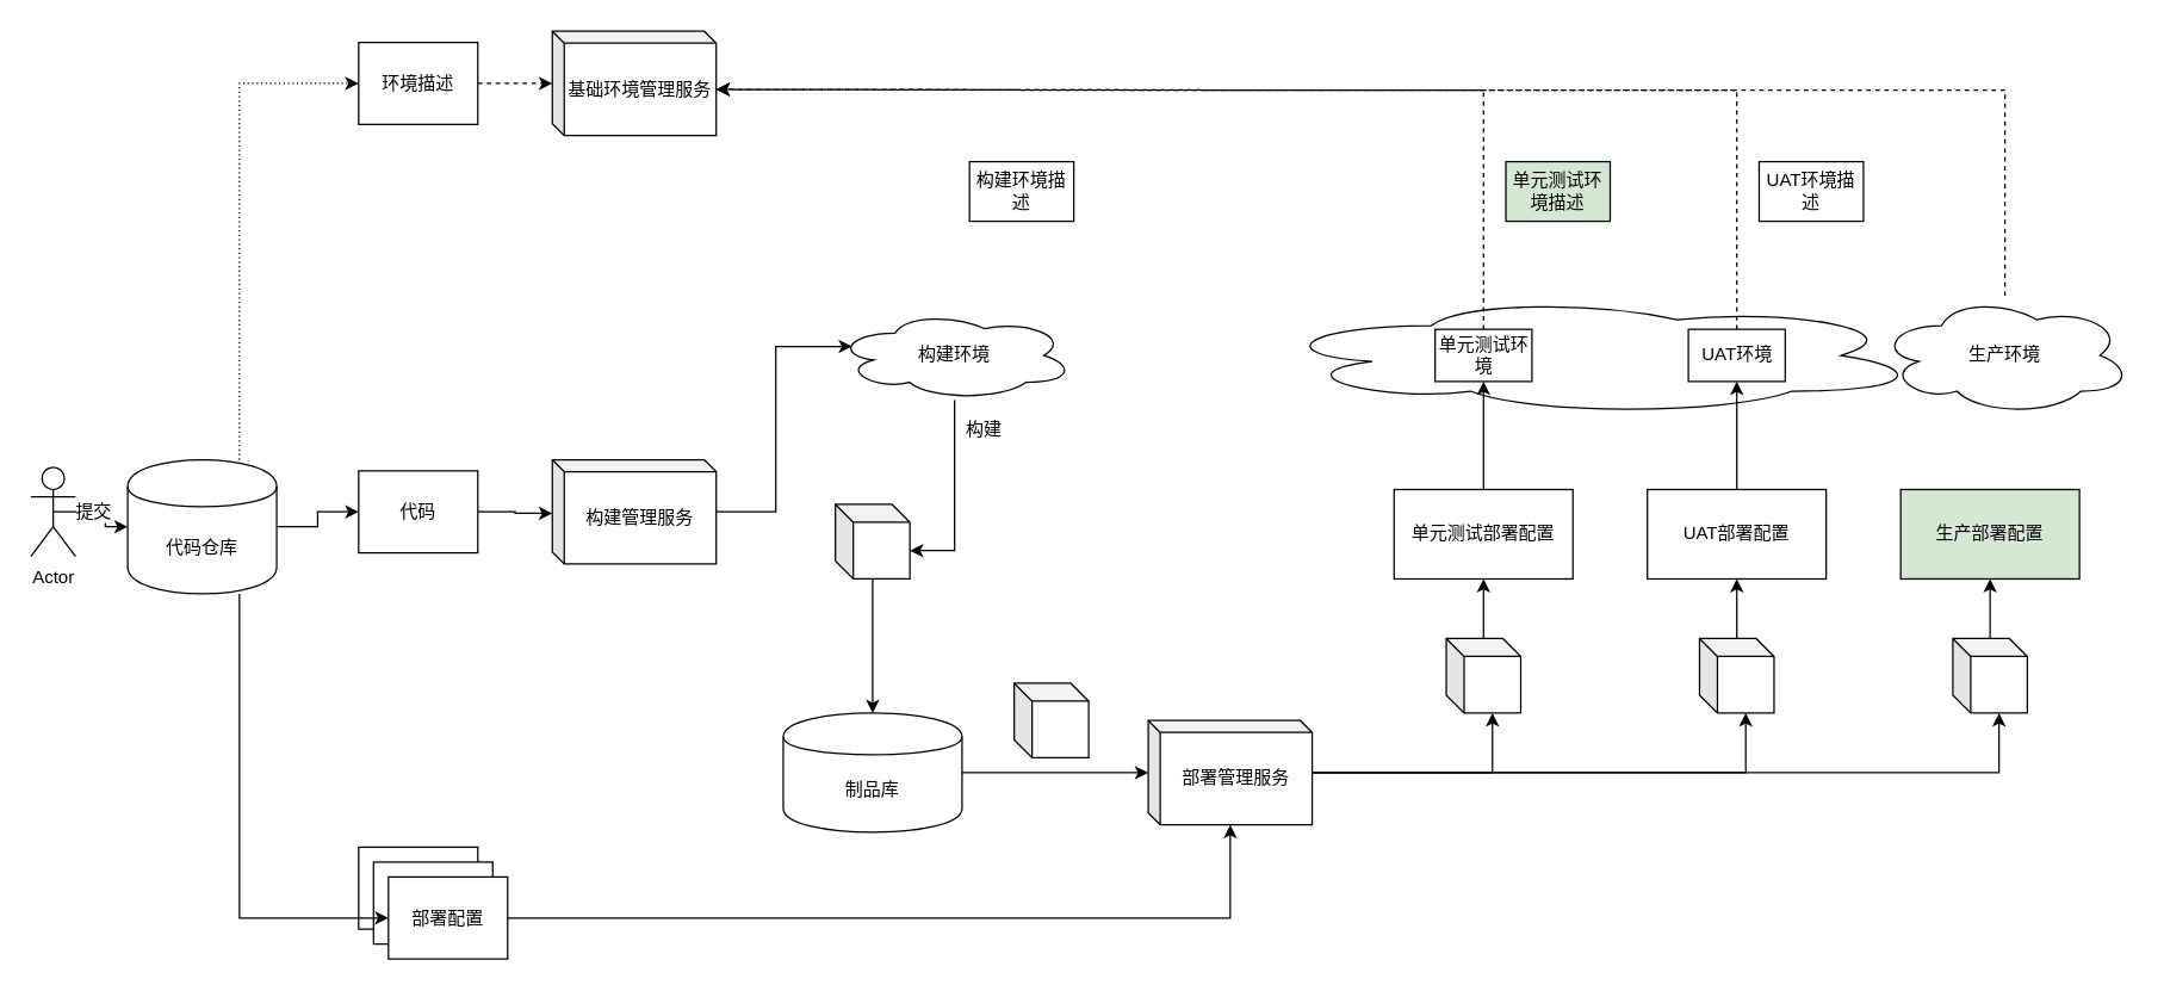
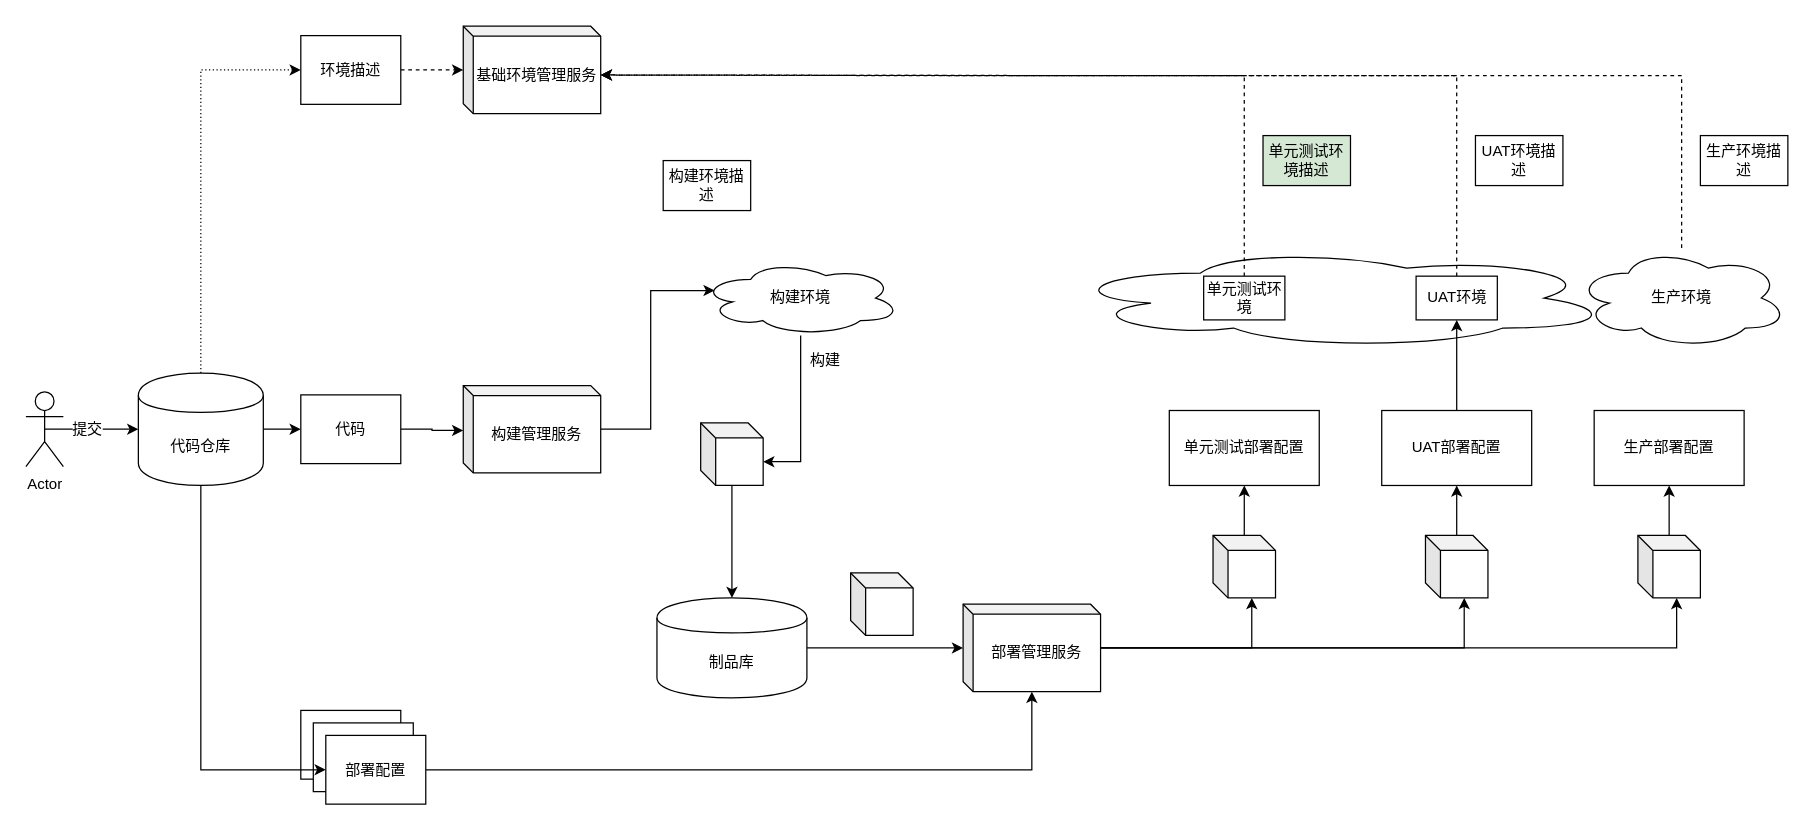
  <mxCell id="0" />
  <mxCell id="1" parent="0" />
  <mxCell id="2" style="edgeStyle=orthogonalEdgeStyle;rounded=0;orthogonalLoop=1;jettySize=auto;html=1;" edge="1" parent="1" source="4" target="9"><mxGeometry relative="1" as="geometry" /></mxCell>
  <mxCell id="3" style="edgeStyle=orthogonalEdgeStyle;rounded=0;orthogonalLoop=1;jettySize=auto;html=1;entryX=0;entryY=0.5;entryDx=0;entryDy=0;dashed=1;dashPattern=1 2;" edge="1" parent="1" source="4" target="48"><mxGeometry relative="1" as="geometry"><Array as="points"><mxPoint x="160" y="56" /></Array></mxGeometry></mxCell>
- <mxCell id="4" value="代码仓库" style="shape=cylinder;whiteSpace=wrap;html=1;boundedLbl=1;backgroundOutline=1;" vertex="1" parent="1"><mxGeometry x="85" y="308" width="100" height="90" as="geometry" /></mxCell>
+ <mxCell id="4" value="代码仓库" style="shape=cylinder;whiteSpace=wrap;html=1;boundedLbl=1;backgroundOutline=1;" vertex="1" parent="1"><mxGeometry x="110" y="298" width="100" height="90" as="geometry" /></mxCell>
  <mxCell id="5" style="edgeStyle=orthogonalEdgeStyle;rounded=0;orthogonalLoop=1;jettySize=auto;html=1;exitX=0.5;exitY=0.5;exitDx=0;exitDy=0;exitPerimeter=0;entryX=0;entryY=0.5;entryDx=0;entryDy=0;" edge="1" parent="1" source="7" target="4"><mxGeometry relative="1" as="geometry" /></mxCell>
  <mxCell id="6" value="提交" style="text;html=1;align=center;verticalAlign=middle;resizable=0;points=[];labelBackgroundColor=#ffffff;" vertex="1" connectable="0" parent="5"><mxGeometry x="-0.125" y="1" relative="1" as="geometry"><mxPoint as="offset" /></mxGeometry></mxCell>
  <mxCell id="7" value="Actor" style="shape=umlActor;verticalLabelPosition=bottom;labelBackgroundColor=#ffffff;verticalAlign=top;html=1;outlineConnect=0;" vertex="1" parent="1"><mxGeometry x="20" y="313" width="30" height="60" as="geometry" /></mxCell>
  <mxCell id="8" style="edgeStyle=orthogonalEdgeStyle;rounded=0;orthogonalLoop=1;jettySize=auto;html=1;entryX=0;entryY=0;entryDx=0;entryDy=36;entryPerimeter=0;" edge="1" parent="1" source="9" target="11"><mxGeometry relative="1" as="geometry"><mxPoint x="370" y="343" as="targetPoint" /></mxGeometry></mxCell>
  <mxCell id="9" value="代码" style="rounded=0;whiteSpace=wrap;html=1;" vertex="1" parent="1"><mxGeometry x="240" y="315.5" width="80" height="55" as="geometry" /></mxCell>
  <mxCell id="10" style="edgeStyle=orthogonalEdgeStyle;rounded=0;orthogonalLoop=1;jettySize=auto;html=1;entryX=0.07;entryY=0.4;entryDx=0;entryDy=0;entryPerimeter=0;" edge="1" parent="1" source="11" target="13"><mxGeometry relative="1" as="geometry"><Array as="points"><mxPoint x="520" y="343" /><mxPoint x="520" y="232" /></Array></mxGeometry></mxCell>
  <mxCell id="11" value="构建管理服务" style="shape=cube;whiteSpace=wrap;html=1;boundedLbl=1;backgroundOutline=1;darkOpacity=0.05;darkOpacity2=0.1;size=8;" vertex="1" parent="1"><mxGeometry x="370" y="308" width="110" height="70" as="geometry" /></mxCell>
  <mxCell id="12" style="edgeStyle=orthogonalEdgeStyle;rounded=0;orthogonalLoop=1;jettySize=auto;html=1;entryX=0;entryY=0;entryDx=50;entryDy=31;entryPerimeter=0;" edge="1" parent="1" source="13" target="15"><mxGeometry relative="1" as="geometry" /></mxCell>
  <mxCell id="13" value="构建环境" style="ellipse;shape=cloud;whiteSpace=wrap;html=1;" vertex="1" parent="1"><mxGeometry x="560" y="208" width="160" height="60" as="geometry" /></mxCell>
  <mxCell id="14" style="edgeStyle=orthogonalEdgeStyle;rounded=0;orthogonalLoop=1;jettySize=auto;html=1;entryX=0.5;entryY=0;entryDx=0;entryDy=0;" edge="1" parent="1" source="15" target="18"><mxGeometry relative="1" as="geometry" /></mxCell>
  <mxCell id="15" value="" style="shape=cube;whiteSpace=wrap;html=1;boundedLbl=1;backgroundOutline=1;darkOpacity=0.05;darkOpacity2=0.1;size=12;" vertex="1" parent="1"><mxGeometry x="560" y="338" width="50" height="50" as="geometry" /></mxCell>
  <mxCell id="16" value="构建" style="text;html=1;strokeColor=none;fillColor=none;align=center;verticalAlign=middle;whiteSpace=wrap;rounded=0;" vertex="1" parent="1"><mxGeometry x="640" y="278" width="40" height="20" as="geometry" /></mxCell>
  <mxCell id="17" style="edgeStyle=orthogonalEdgeStyle;rounded=0;orthogonalLoop=1;jettySize=auto;html=1;" edge="1" parent="1" source="18" target="27"><mxGeometry relative="1" as="geometry" /></mxCell>
  <mxCell id="18" value="制品库" style="shape=cylinder;whiteSpace=wrap;html=1;boundedLbl=1;backgroundOutline=1;" vertex="1" parent="1"><mxGeometry x="525" y="478" width="120" height="80" as="geometry" /></mxCell>
  <mxCell id="19" value="部署配置" style="rounded=0;whiteSpace=wrap;html=1;" vertex="1" parent="1"><mxGeometry x="240" y="568" width="80" height="55" as="geometry" /></mxCell>
  <mxCell id="20" value="部署配置" style="rounded=0;whiteSpace=wrap;html=1;" vertex="1" parent="1"><mxGeometry x="250" y="578" width="80" height="55" as="geometry" /></mxCell>
  <mxCell id="21" style="edgeStyle=orthogonalEdgeStyle;rounded=0;orthogonalLoop=1;jettySize=auto;html=1;" edge="1" parent="1" source="22" target="27"><mxGeometry relative="1" as="geometry" /></mxCell>
  <mxCell id="22" value="部署配置" style="rounded=0;whiteSpace=wrap;html=1;" vertex="1" parent="1"><mxGeometry x="260" y="588" width="80" height="55" as="geometry" /></mxCell>
  <mxCell id="23" style="edgeStyle=orthogonalEdgeStyle;rounded=0;orthogonalLoop=1;jettySize=auto;html=1;entryX=0;entryY=0.5;entryDx=0;entryDy=0;" edge="1" parent="1" source="4" target="22"><mxGeometry relative="1" as="geometry"><Array as="points"><mxPoint x="160" y="616" /></Array></mxGeometry></mxCell>
  <mxCell id="24" style="edgeStyle=orthogonalEdgeStyle;rounded=0;orthogonalLoop=1;jettySize=auto;html=1;entryX=0;entryY=0;entryDx=31;entryDy=50;entryPerimeter=0;" edge="1" parent="1" source="27" target="30"><mxGeometry relative="1" as="geometry" /></mxCell>
  <mxCell id="25" style="edgeStyle=orthogonalEdgeStyle;rounded=0;orthogonalLoop=1;jettySize=auto;html=1;entryX=0;entryY=0;entryDx=31;entryDy=50;entryPerimeter=0;" edge="1" parent="1" source="27" target="32"><mxGeometry relative="1" as="geometry" /></mxCell>
  <mxCell id="26" style="edgeStyle=orthogonalEdgeStyle;rounded=0;orthogonalLoop=1;jettySize=auto;html=1;entryX=0;entryY=0;entryDx=31;entryDy=50;entryPerimeter=0;" edge="1" parent="1" source="27" target="34"><mxGeometry relative="1" as="geometry" /></mxCell>
  <mxCell id="27" value="部署管理服务" style="shape=cube;whiteSpace=wrap;html=1;boundedLbl=1;backgroundOutline=1;darkOpacity=0.05;darkOpacity2=0.1;size=8;" vertex="1" parent="1"><mxGeometry x="770" y="483" width="110" height="70" as="geometry" /></mxCell>
  <mxCell id="28" value="" style="shape=cube;whiteSpace=wrap;html=1;boundedLbl=1;backgroundOutline=1;darkOpacity=0.05;darkOpacity2=0.1;size=12;" vertex="1" parent="1"><mxGeometry x="680" y="458" width="50" height="50" as="geometry" /></mxCell>
  <mxCell id="29" style="edgeStyle=orthogonalEdgeStyle;rounded=0;orthogonalLoop=1;jettySize=auto;html=1;" edge="1" parent="1" source="30" target="35"><mxGeometry relative="1" as="geometry" /></mxCell>
  <mxCell id="30" value="" style="shape=cube;whiteSpace=wrap;html=1;boundedLbl=1;backgroundOutline=1;darkOpacity=0.05;darkOpacity2=0.1;size=12;" vertex="1" parent="1"><mxGeometry x="970" y="428" width="50" height="50" as="geometry" /></mxCell>
  <mxCell id="31" style="edgeStyle=orthogonalEdgeStyle;rounded=0;orthogonalLoop=1;jettySize=auto;html=1;entryX=0.5;entryY=1;entryDx=0;entryDy=0;" edge="1" parent="1" source="32" target="36"><mxGeometry relative="1" as="geometry" /></mxCell>
  <mxCell id="32" value="" style="shape=cube;whiteSpace=wrap;html=1;boundedLbl=1;backgroundOutline=1;darkOpacity=0.05;darkOpacity2=0.1;size=12;" vertex="1" parent="1"><mxGeometry x="1140" y="428" width="50" height="50" as="geometry" /></mxCell>
  <mxCell id="33" style="edgeStyle=orthogonalEdgeStyle;rounded=0;orthogonalLoop=1;jettySize=auto;html=1;" edge="1" parent="1" source="34" target="37"><mxGeometry relative="1" as="geometry" /></mxCell>
  <mxCell id="34" value="" style="shape=cube;whiteSpace=wrap;html=1;boundedLbl=1;backgroundOutline=1;darkOpacity=0.05;darkOpacity2=0.1;size=12;" vertex="1" parent="1"><mxGeometry x="1310" y="428" width="50" height="50" as="geometry" /></mxCell>
  <mxCell id="35" value="单元测试部署配置" style="rounded=0;whiteSpace=wrap;html=1;" vertex="1" parent="1"><mxGeometry x="935" y="328" width="120" height="60" as="geometry" /></mxCell>
  <mxCell id="36" value="UAT部署配置" style="rounded=0;whiteSpace=wrap;html=1;" vertex="1" parent="1"><mxGeometry x="1105" y="328" width="120" height="60" as="geometry" /></mxCell>
- <mxCell id="37" value="生产部署配置" style="rounded=0;whiteSpace=wrap;html=1;fillColor=#d5e8d4;" vertex="1" parent="1"><mxGeometry x="1275" y="328" width="120" height="60" as="geometry" /></mxCell>
+ <mxCell id="37" value="生产部署配置" style="rounded=0;whiteSpace=wrap;html=1;" vertex="1" parent="1"><mxGeometry x="1275" y="328" width="120" height="60" as="geometry" /></mxCell>
  <mxCell id="38" value="" style="ellipse;shape=cloud;whiteSpace=wrap;html=1;" vertex="1" parent="1"><mxGeometry x="850" y="198" width="440" height="80" as="geometry" /></mxCell>
  <mxCell id="39" style="edgeStyle=orthogonalEdgeStyle;rounded=0;orthogonalLoop=1;jettySize=auto;html=1;entryX=0;entryY=0;entryDx=110;entryDy=39;entryPerimeter=0;dashed=1;" edge="1" parent="1" source="40" target="49"><mxGeometry relative="1" as="geometry"><Array as="points"><mxPoint x="1345" y="60" /><mxPoint x="870" y="60" /></Array></mxGeometry></mxCell>
  <mxCell id="40" value="生产环境" style="ellipse;shape=cloud;whiteSpace=wrap;html=1;" vertex="1" parent="1"><mxGeometry x="1260" y="198" width="170" height="80" as="geometry" /></mxCell>
  <mxCell id="41" style="edgeStyle=orthogonalEdgeStyle;rounded=0;orthogonalLoop=1;jettySize=auto;html=1;entryX=0;entryY=0;entryDx=110;entryDy=39;entryPerimeter=0;dashed=1;" edge="1" parent="1" source="42" target="49"><mxGeometry relative="1" as="geometry"><Array as="points"><mxPoint x="995" y="60" /><mxPoint x="721" y="60" /></Array></mxGeometry></mxCell>
  <mxCell id="42" value="单元测试环境" style="rounded=0;whiteSpace=wrap;html=1;" vertex="1" parent="1"><mxGeometry x="962.5" y="220.5" width="65" height="35" as="geometry" /></mxCell>
  <mxCell id="43" style="edgeStyle=orthogonalEdgeStyle;rounded=0;orthogonalLoop=1;jettySize=auto;html=1;entryX=0;entryY=0;entryDx=110;entryDy=39;entryPerimeter=0;dashed=1;" edge="1" parent="1" source="44" target="49"><mxGeometry relative="1" as="geometry"><Array as="points"><mxPoint x="1165" y="60" /><mxPoint x="806" y="60" /></Array></mxGeometry></mxCell>
  <mxCell id="44" value="UAT环境" style="rounded=0;whiteSpace=wrap;html=1;" vertex="1" parent="1"><mxGeometry x="1132.5" y="220.5" width="65" height="35" as="geometry" /></mxCell>
- <mxCell id="45" style="edgeStyle=orthogonalEdgeStyle;rounded=0;orthogonalLoop=1;jettySize=auto;html=1;" edge="1" parent="1" source="35" target="42"><mxGeometry relative="1" as="geometry" /></mxCell>
  <mxCell id="46" style="edgeStyle=orthogonalEdgeStyle;rounded=0;orthogonalLoop=1;jettySize=auto;html=1;" edge="1" parent="1" source="36" target="44"><mxGeometry relative="1" as="geometry" /></mxCell>
  <mxCell id="47" style="edgeStyle=orthogonalEdgeStyle;rounded=0;orthogonalLoop=1;jettySize=auto;html=1;dashed=1;" edge="1" parent="1" source="48" target="49"><mxGeometry relative="1" as="geometry" /></mxCell>
  <mxCell id="48" value="环境描述" style="rounded=0;whiteSpace=wrap;html=1;" vertex="1" parent="1"><mxGeometry x="240" y="28" width="80" height="55" as="geometry" /></mxCell>
  <mxCell id="49" value="基础环境管理服务" style="shape=cube;whiteSpace=wrap;html=1;boundedLbl=1;backgroundOutline=1;darkOpacity=0.05;darkOpacity2=0.1;size=8;" vertex="1" parent="1"><mxGeometry x="370" y="20.5" width="110" height="70" as="geometry" /></mxCell>
- <mxCell id="50" value="构建环境描述" style="rounded=0;whiteSpace=wrap;html=1;" vertex="1" parent="1"><mxGeometry x="650" y="108" width="70" height="40" as="geometry" /></mxCell>
+ <mxCell id="50" value="构建环境描述" style="rounded=0;whiteSpace=wrap;html=1;" vertex="1" parent="1"><mxGeometry x="530" y="128" width="70" height="40" as="geometry" /></mxCell>
  <mxCell id="51" value="单元测试环境描述" style="rounded=0;whiteSpace=wrap;html=1;fillColor=#d5e8d4;" vertex="1" parent="1"><mxGeometry x="1010" y="108" width="70" height="40" as="geometry" /></mxCell>
  <mxCell id="52" value="UAT环境描述" style="rounded=0;whiteSpace=wrap;html=1;" vertex="1" parent="1"><mxGeometry x="1180" y="108" width="70" height="40" as="geometry" /></mxCell>
+ <mxCell id="53" value="生产环境描述" style="rounded=0;whiteSpace=wrap;html=1;" vertex="1" parent="1"><mxGeometry x="1360" y="108" width="70" height="40" as="geometry" /></mxCell>
